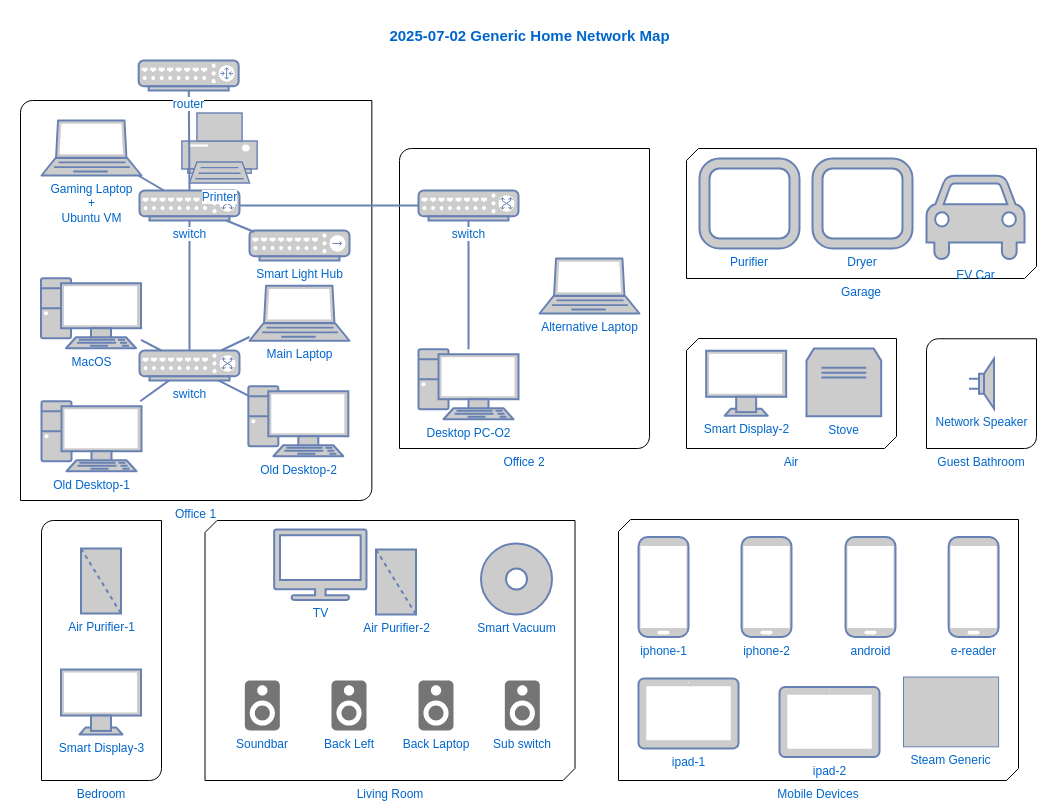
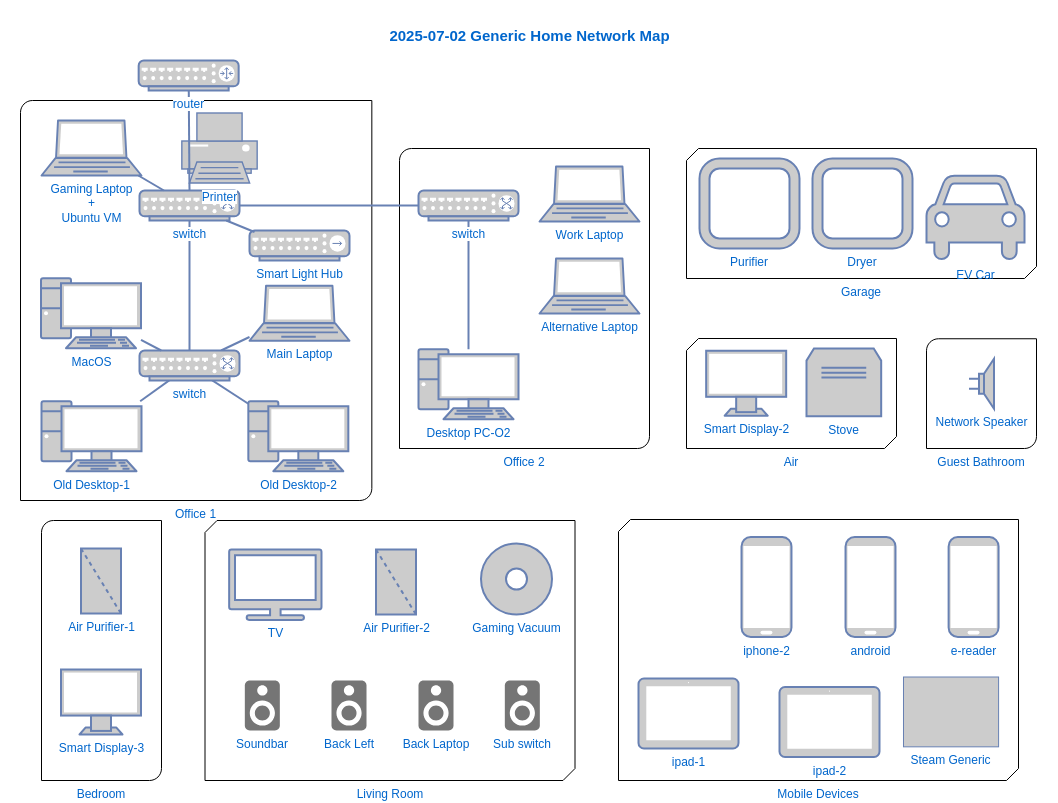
  <mxCell id="0" />
  <mxCell id="1" parent="0" />
  <mxCell id="2" value="&lt;div&gt;Office 1&lt;/div&gt;" style="verticalLabelPosition=bottom;verticalAlign=top;html=1;shape=mxgraph.basic.diag_round_rect;dx=6;whiteSpace=wrap;fontColor=#0066CC;" parent="1" vertex="1"><mxGeometry x="20" y="100" width="351.33" height="400" as="geometry" /></mxCell>
  <mxCell id="3" value="&lt;div&gt;Office 2&lt;/div&gt;" style="verticalLabelPosition=bottom;verticalAlign=top;html=1;shape=mxgraph.basic.diag_round_rect;dx=6;whiteSpace=wrap;fontColor=#0066CC;" parent="1" vertex="1"><mxGeometry x="399" y="148" width="250" height="300" as="geometry" /></mxCell>
  <mxCell id="4" value="Mobile Devices" style="verticalLabelPosition=bottom;verticalAlign=top;html=1;shape=mxgraph.basic.diag_snip_rect;dx=6;whiteSpace=wrap;fontColor=#0066CC;" parent="1" vertex="1"><mxGeometry x="618" y="519" width="400" height="261" as="geometry" /></mxCell>
  <mxCell id="5" value="Air" style="verticalLabelPosition=bottom;verticalAlign=top;html=1;shape=mxgraph.basic.diag_snip_rect;dx=6;whiteSpace=wrap;fontColor=#0066CC;" parent="1" vertex="1"><mxGeometry x="686" y="338" width="210" height="110" as="geometry" /></mxCell>
  <mxCell id="6" value="Living Room" style="verticalLabelPosition=bottom;verticalAlign=top;html=1;shape=mxgraph.basic.diag_snip_rect;dx=6;whiteSpace=wrap;fontColor=#0066CC;" parent="1" vertex="1"><mxGeometry x="204.5" y="520" width="370" height="260" as="geometry" /></mxCell>
  <mxCell id="7" value="Garage" style="verticalLabelPosition=bottom;verticalAlign=top;html=1;shape=mxgraph.basic.diag_snip_rect;dx=6;whiteSpace=wrap;fontColor=#0066CC;" parent="1" vertex="1"><mxGeometry x="686" y="148" width="350" height="130" as="geometry" /></mxCell>
  <mxCell id="8" style="edgeStyle=none;html=1;labelBackgroundColor=none;endArrow=none;strokeWidth=2;fontFamily=Verdana;fontSize=28;fontColor=#0066CC;rounded=0;strokeColor=#6881B3;exitX=0.496;exitY=0.519;exitDx=0;exitDy=0;exitPerimeter=0;" parent="1" source="58" target="14" edge="1"><mxGeometry relative="1" as="geometry" /></mxCell>
  <mxCell id="9" style="edgeStyle=none;html=1;labelBackgroundColor=none;endArrow=none;strokeWidth=2;fontFamily=Verdana;fontSize=28;fontColor=#0066CC;rounded=0;strokeColor=#6881B3;" parent="1" source="58" target="57" edge="1"><mxGeometry relative="1" as="geometry"><mxPoint x="190" y="307.75" as="targetPoint" /></mxGeometry></mxCell>
  <mxCell id="10" style="edgeStyle=none;html=1;labelBackgroundColor=none;endArrow=none;strokeWidth=2;fontFamily=Verdana;fontSize=28;fontColor=#0066CC;rounded=0;strokeColor=#6881B3;entryX=0;entryY=0.5;entryDx=0;entryDy=0;entryPerimeter=0;" parent="1" source="13" target="19" edge="1"><mxGeometry relative="1" as="geometry"><mxPoint x="498.5" y="219.688" as="targetPoint" /></mxGeometry></mxCell>
  <mxCell id="11" style="edgeStyle=none;html=1;labelBackgroundColor=none;endArrow=none;strokeWidth=2;fontFamily=Verdana;fontSize=28;fontColor=#0066CC;rounded=0;strokeColor=#6881B3;exitX=0.508;exitY=0.519;exitDx=0;exitDy=0;exitPerimeter=0;" parent="1" source="58" target="16" edge="1"><mxGeometry relative="1" as="geometry" /></mxCell>
  <mxCell id="12" value="" style="edgeStyle=orthogonalEdgeStyle;rounded=0;orthogonalLoop=1;jettySize=auto;html=1;strokeWidth=2;strokeColor=#6881B3;endArrow=none;endFill=0;" parent="1" source="13" target="58" edge="1"><mxGeometry relative="1" as="geometry" /></mxCell>
  <mxCell id="13" value="switch" style="fontColor=#0066CC;verticalAlign=top;verticalLabelPosition=bottom;labelPosition=center;align=center;html=1;fillColor=#CCCCCC;strokeColor=#6881B3;gradientColor=none;gradientDirection=north;strokeWidth=2;shape=mxgraph.networks.switch;rounded=1;shadow=0;comic=0;labelBackgroundColor=#ffffff;" parent="1" vertex="1"><mxGeometry x="139" y="190" width="100" height="30" as="geometry" /></mxCell>
  <mxCell id="14" value="Old Desktop-1" style="fontColor=#0066CC;verticalAlign=top;verticalLabelPosition=bottom;labelPosition=center;align=center;html=1;fillColor=#CCCCCC;strokeColor=#6881B3;gradientColor=none;gradientDirection=north;strokeWidth=2;shape=mxgraph.networks.pc;rounded=1;shadow=0;comic=0;labelBackgroundColor=#ffffff;" parent="1" vertex="1"><mxGeometry x="41" y="400.75" width="100" height="70" as="geometry" /></mxCell>
  <mxCell id="15" value="MacOS" style="fontColor=#0066CC;verticalAlign=top;verticalLabelPosition=bottom;labelPosition=center;align=center;html=1;fillColor=#CCCCCC;strokeColor=#6881B3;gradientColor=none;gradientDirection=north;strokeWidth=2;shape=mxgraph.networks.pc;rounded=1;shadow=0;comic=0;labelBackgroundColor=#ffffff;" parent="1" vertex="1"><mxGeometry x="40.5" y="277.75" width="100" height="70" as="geometry" /></mxCell>
- <mxCell id="16" value="Old Desktop-2" style="fontColor=#0066CC;verticalAlign=top;verticalLabelPosition=bottom;labelPosition=center;align=center;html=1;fillColor=#CCCCCC;strokeColor=#6881B3;gradientColor=none;gradientDirection=north;strokeWidth=2;shape=mxgraph.networks.pc;rounded=1;shadow=0;comic=0;labelBackgroundColor=#ffffff;" parent="1" vertex="1"><mxGeometry x="247.83" y="385.75" width="100" height="70" as="geometry" /></mxCell>
+ <mxCell id="16" value="Old Desktop-2" style="fontColor=#0066CC;verticalAlign=top;verticalLabelPosition=bottom;labelPosition=center;align=center;html=1;fillColor=#CCCCCC;strokeColor=#6881B3;gradientColor=none;gradientDirection=north;strokeWidth=2;shape=mxgraph.networks.pc;rounded=1;shadow=0;comic=0;labelBackgroundColor=#ffffff;" parent="1" vertex="1"><mxGeometry x="247.83" y="400.75" width="100" height="70" as="geometry" /></mxCell>
  <mxCell id="17" value="Printer" style="fontColor=#0066CC;verticalAlign=top;verticalLabelPosition=bottom;labelPosition=center;align=center;html=1;fillColor=#CCCCCC;strokeColor=#6881B3;gradientColor=none;gradientDirection=north;strokeWidth=2;shape=mxgraph.networks.printer;rounded=1;shadow=0;comic=0;labelBackgroundColor=#ffffff;" parent="1" vertex="1"><mxGeometry x="181.34" y="112.5" width="75.32" height="70" as="geometry" /></mxCell>
  <mxCell id="18" style="edgeStyle=none;html=1;labelBackgroundColor=none;endArrow=none;strokeWidth=2;fontFamily=Verdana;fontSize=28;fontColor=#0066CC;rounded=0;strokeColor=#6881B3;" parent="1" source="19" target="20" edge="1"><mxGeometry relative="1" as="geometry" /></mxCell>
  <mxCell id="19" value="switch" style="fontColor=#0066CC;verticalAlign=top;verticalLabelPosition=bottom;labelPosition=center;align=center;html=1;fillColor=#CCCCCC;strokeColor=#6881B3;gradientColor=none;gradientDirection=north;strokeWidth=2;shape=mxgraph.networks.switch;rounded=1;shadow=0;comic=0;labelBackgroundColor=#ffffff;" parent="1" vertex="1"><mxGeometry x="418" y="190" width="100" height="30" as="geometry" /></mxCell>
  <mxCell id="20" value="Desktop PC-O2" style="fontColor=#0066CC;verticalAlign=top;verticalLabelPosition=bottom;labelPosition=center;align=center;html=1;fillColor=#CCCCCC;strokeColor=#6881B3;gradientColor=none;gradientDirection=north;strokeWidth=2;shape=mxgraph.networks.pc;rounded=1;shadow=0;comic=0;labelBackgroundColor=#ffffff;" parent="1" vertex="1"><mxGeometry x="418" y="348.75" width="100" height="70" as="geometry" /></mxCell>
  <mxCell id="21" value="" style="rounded=0;orthogonalLoop=1;jettySize=auto;html=1;entryX=0.5;entryY=0;entryDx=0;entryDy=0;entryPerimeter=0;strokeWidth=2;strokeColor=#6881B3;endArrow=none;startFill=0;fontColor=#0066CC;" parent="1" source="22" target="13" edge="1"><mxGeometry relative="1" as="geometry" /></mxCell>
  <mxCell id="22" value="router" style="fontColor=#0066CC;verticalAlign=top;verticalLabelPosition=bottom;labelPosition=center;align=center;html=1;fillColor=#CCCCCC;strokeColor=#6881B3;gradientColor=none;gradientDirection=north;strokeWidth=2;shape=mxgraph.networks.router;rounded=1;shadow=0;comic=0;labelBackgroundColor=#ffffff;" parent="1" vertex="1"><mxGeometry x="138.16" y="60" width="100" height="30" as="geometry" /></mxCell>
- <mxCell id="23" value="iphone-1" style="fontColor=#0066CC;verticalAlign=top;verticalLabelPosition=bottom;labelPosition=center;align=center;html=1;outlineConnect=0;fillColor=#CCCCCC;strokeColor=#6881B3;gradientColor=none;gradientDirection=north;strokeWidth=2;shape=mxgraph.networks.mobile;" parent="1" vertex="1"><mxGeometry x="638" y="536.5" width="50" height="100" as="geometry" /></mxCell>
  <mxCell id="24" value="iphone-2&lt;div&gt;&lt;br&gt;&lt;/div&gt;" style="fontColor=#0066CC;verticalAlign=top;verticalLabelPosition=bottom;labelPosition=center;align=center;html=1;outlineConnect=0;fillColor=#CCCCCC;strokeColor=#6881B3;gradientColor=none;gradientDirection=north;strokeWidth=2;shape=mxgraph.networks.mobile;" parent="1" vertex="1"><mxGeometry x="741" y="536.5" width="50" height="100" as="geometry" /></mxCell>
  <mxCell id="25" value="android&lt;div&gt;&lt;br&gt;&lt;/div&gt;" style="fontColor=#0066CC;verticalAlign=top;verticalLabelPosition=bottom;labelPosition=center;align=center;html=1;outlineConnect=0;fillColor=#CCCCCC;strokeColor=#6881B3;gradientColor=none;gradientDirection=north;strokeWidth=2;shape=mxgraph.networks.mobile;" parent="1" vertex="1"><mxGeometry x="845" y="536.5" width="50" height="100" as="geometry" /></mxCell>
  <mxCell id="26" value="e-reader" style="fontColor=#0066CC;verticalAlign=top;verticalLabelPosition=bottom;labelPosition=center;align=center;html=1;outlineConnect=0;fillColor=#CCCCCC;strokeColor=#6881B3;gradientColor=none;gradientDirection=north;strokeWidth=2;shape=mxgraph.networks.mobile;" parent="1" vertex="1"><mxGeometry x="948.09" y="536.5" width="50" height="100" as="geometry" /></mxCell>
  <mxCell id="27" value="ipad-1" style="fontColor=#0066CC;verticalAlign=top;verticalLabelPosition=bottom;labelPosition=center;align=center;html=1;outlineConnect=0;fillColor=#CCCCCC;strokeColor=#6881B3;gradientColor=none;gradientDirection=north;strokeWidth=2;shape=mxgraph.networks.tablet;" parent="1" vertex="1"><mxGeometry x="638" y="678" width="100" height="70" as="geometry" /></mxCell>
  <mxCell id="28" value="ipad-2" style="fontColor=#0066CC;verticalAlign=top;verticalLabelPosition=bottom;labelPosition=center;align=center;html=1;outlineConnect=0;fillColor=#CCCCCC;strokeColor=#6881B3;gradientColor=none;gradientDirection=north;strokeWidth=2;shape=mxgraph.networks.tablet;" parent="1" vertex="1"><mxGeometry x="779" y="686.5" width="100" height="70" as="geometry" /></mxCell>
- <mxCell id="29" value="TV" style="sketch=0;pointerEvents=1;shadow=0;dashed=0;html=1;strokeColor=#6881B3;fillColor=#CCCCCC;labelPosition=center;verticalLabelPosition=bottom;verticalAlign=top;outlineConnect=0;align=center;shape=mxgraph.office.devices.tv;fontColor=#0066CC;strokeWidth=2;" parent="1" vertex="1"><mxGeometry x="273.66" y="529" width="92.33" height="70.42" as="geometry" /></mxCell>
+ <mxCell id="29" value="TV" style="sketch=0;pointerEvents=1;shadow=0;dashed=0;html=1;strokeColor=#6881B3;fillColor=#CCCCCC;labelPosition=center;verticalLabelPosition=bottom;verticalAlign=top;outlineConnect=0;align=center;shape=mxgraph.office.devices.tv;fontColor=#0066CC;strokeWidth=2;" parent="1" vertex="1"><mxGeometry x="228.66" y="549" width="92.33" height="70.42" as="geometry" /></mxCell>
  <mxCell id="30" value="EV Car" style="shape=mxgraph.signs.transportation.car_4;html=1;pointerEvents=1;fillColor=#CCCCCC;strokeColor=#6881B3;verticalLabelPosition=bottom;verticalAlign=top;align=center;fontColor=#0066CC;strokeWidth=2;" parent="1" vertex="1"><mxGeometry x="926" y="175.25" width="98" height="86" as="geometry" /></mxCell>
  <mxCell id="31" value="Back Left" style="fillColor=#ffffff;strokeColor=none;shadow=0;strokeWidth=1;rounded=1;absoluteArcSize=1;arcSize=2;labelPosition=center;verticalLabelPosition=middle;align=center;verticalAlign=bottom;spacingLeft=0;fontColor=#0066CC;fontSize=12;whiteSpace=wrap;spacingBottom=2;html=1;" parent="1" vertex="1"><mxGeometry x="313.5" y="670" width="70" height="85" as="geometry" /></mxCell>
  <mxCell id="32" value="" style="sketch=0;dashed=0;connectable=0;html=1;fillColor=#757575;strokeColor=none;shape=mxgraph.gcp2.speaker;part=1;fontColor=#0066CC;" parent="31" vertex="1"><mxGeometry x="0.5" width="35" height="50" relative="1" as="geometry"><mxPoint x="-17.5" y="10" as="offset" /></mxGeometry></mxCell>
  <mxCell id="33" value="Soundbar" style="fillColor=#ffffff;strokeColor=none;shadow=0;strokeWidth=1;rounded=1;absoluteArcSize=1;arcSize=2;labelPosition=center;verticalLabelPosition=middle;align=center;verticalAlign=bottom;spacingLeft=0;fontColor=#0066CC;fontSize=12;whiteSpace=wrap;spacingBottom=2;html=1;" parent="1" vertex="1"><mxGeometry x="226.83" y="670" width="70" height="85" as="geometry" /></mxCell>
  <mxCell id="34" value="" style="sketch=0;dashed=0;connectable=0;html=1;fillColor=#757575;strokeColor=none;shape=mxgraph.gcp2.speaker;part=1;fontColor=#0066CC;" parent="33" vertex="1"><mxGeometry x="0.5" width="35" height="50" relative="1" as="geometry"><mxPoint x="-17.5" y="10" as="offset" /></mxGeometry></mxCell>
  <mxCell id="35" value="Back Laptop" style="fillColor=#ffffff;strokeColor=none;shadow=0;strokeWidth=1;rounded=1;absoluteArcSize=1;arcSize=2;labelPosition=center;verticalLabelPosition=middle;align=center;verticalAlign=bottom;spacingLeft=0;fontColor=#0066CC;fontSize=12;whiteSpace=wrap;spacingBottom=2;html=1;" parent="1" vertex="1"><mxGeometry x="400.5" y="670" width="70" height="85" as="geometry" /></mxCell>
  <mxCell id="36" value="" style="sketch=0;dashed=0;connectable=0;html=1;fillColor=#757575;strokeColor=none;shape=mxgraph.gcp2.speaker;part=1;fontColor=#0066CC;" parent="35" vertex="1"><mxGeometry x="0.5" width="35" height="50" relative="1" as="geometry"><mxPoint x="-17.5" y="10" as="offset" /></mxGeometry></mxCell>
  <mxCell id="37" value="Sub switch" style="fillColor=#ffffff;strokeColor=none;shadow=0;strokeWidth=1;rounded=1;absoluteArcSize=1;arcSize=2;labelPosition=center;verticalLabelPosition=middle;align=center;verticalAlign=bottom;spacingLeft=0;fontColor=#0066CC;fontSize=12;whiteSpace=wrap;spacingBottom=2;html=1;" parent="1" vertex="1"><mxGeometry x="486.83" y="670" width="70" height="85" as="geometry" /></mxCell>
  <mxCell id="38" value="" style="sketch=0;dashed=0;connectable=0;html=1;fillColor=#757575;strokeColor=none;shape=mxgraph.gcp2.speaker;part=1;fontColor=#0066CC;" parent="37" vertex="1"><mxGeometry x="0.5" width="35" height="50" relative="1" as="geometry"><mxPoint x="-17.5" y="10" as="offset" /></mxGeometry></mxCell>
  <mxCell id="39" value="Alternative Laptop" style="fontColor=#0066CC;verticalAlign=top;verticalLabelPosition=bottom;labelPosition=center;align=center;html=1;outlineConnect=0;fillColor=#CCCCCC;strokeColor=#6881B3;gradientColor=none;gradientDirection=north;strokeWidth=2;shape=mxgraph.networks.laptop;" parent="1" vertex="1"><mxGeometry x="539" y="258" width="100" height="55" as="geometry" /></mxCell>
  <mxCell id="40" value="Smart Display-2" style="fontColor=#0066CC;verticalAlign=top;verticalLabelPosition=bottom;labelPosition=center;align=center;html=1;outlineConnect=0;fillColor=#CCCCCC;strokeColor=#6881B3;gradientColor=none;gradientDirection=north;strokeWidth=2;shape=mxgraph.networks.monitor;" parent="1" vertex="1"><mxGeometry x="705.67" y="350.25" width="80" height="65" as="geometry" /></mxCell>
  <mxCell id="41" value="Stove" style="shape=mxgraph.pid.driers.drying_oven,_drying_chamber,_shelf_dryer;html=1;pointerEvents=1;align=center;verticalLabelPosition=bottom;verticalAlign=top;dashed=0;fontColor=#0066CC;strokeWidth=2;strokeColor=#6881B3;fillColor=#CCCCCC;" parent="1" vertex="1"><mxGeometry x="806" y="348" width="74.68" height="67.75" as="geometry" /></mxCell>
- <mxCell id="42" value="Smart Vacuum" style="verticalLabelPosition=bottom;verticalAlign=top;html=1;shape=mxgraph.basic.donut;dx=25;fontColor=#0066CC;strokeWidth=2;strokeColor=#6881B3;fillColor=#CCCCCC;" parent="1" vertex="1"><mxGeometry x="480.5" y="543" width="71" height="71" as="geometry" /></mxCell>
+ <mxCell id="42" value="Gaming Vacuum" style="verticalLabelPosition=bottom;verticalAlign=top;html=1;shape=mxgraph.basic.donut;dx=25;fontColor=#0066CC;strokeWidth=2;strokeColor=#6881B3;fillColor=#CCCCCC;" parent="1" vertex="1"><mxGeometry x="480.5" y="543" width="71" height="71" as="geometry" /></mxCell>
  <mxCell id="43" value="Steam Generic" style="shape=mxgraph.networks2.icon;aspect=fixed;fillColor=#CCCCCC;strokeColor=#6881B3;gradientColor=none;network2IconShadow=1;network2bgFillColor=none;network2Icon=mxgraph.networks2.gamepad;network2IconXOffset=0.0;network2IconYOffset=0.002;network2IconW=1.002;network2IconH=0.736;labelPosition=center;verticalLabelPosition=bottom;align=center;verticalAlign=top;fontColor=#0066CC;" parent="1" vertex="1"><mxGeometry x="902.99" y="676.5" width="95.1" height="69.83" as="geometry" /></mxCell>
  <mxCell id="44" value="Guest Bathroom" style="verticalLabelPosition=bottom;verticalAlign=top;html=1;shape=mxgraph.basic.diag_round_rect;dx=6;whiteSpace=wrap;fontColor=#0066CC;" parent="1" vertex="1"><mxGeometry x="926" y="338.25" width="110" height="109.75" as="geometry" /></mxCell>
  <mxCell id="45" value="Network Speaker" style="pointerEvents=1;verticalLabelPosition=bottom;shadow=0;dashed=0;align=center;html=1;verticalAlign=top;shape=mxgraph.electrical.electro-mechanical.loudspeaker;fontColor=#0066CC;strokeWidth=2;strokeColor=#6881B3;fillColor=#CCCCCC;" parent="1" vertex="1"><mxGeometry x="968.5" y="358.25" width="25" height="50" as="geometry" /></mxCell>
+ <mxCell id="46" value="Work Laptop" style="fontColor=#0066CC;verticalAlign=top;verticalLabelPosition=bottom;labelPosition=center;align=center;html=1;outlineConnect=0;fillColor=#CCCCCC;strokeColor=#6881B3;gradientColor=none;gradientDirection=north;strokeWidth=2;shape=mxgraph.networks.laptop;" parent="1" vertex="1"><mxGeometry x="539" y="166" width="100" height="55" as="geometry" /></mxCell>
  <mxCell id="47" value="&lt;div&gt;Bedroom&lt;/div&gt;" style="verticalLabelPosition=bottom;verticalAlign=top;html=1;shape=mxgraph.basic.diag_round_rect;dx=6;whiteSpace=wrap;fontColor=#0066CC;" parent="1" vertex="1"><mxGeometry x="41" y="520" width="120" height="260" as="geometry" /></mxCell>
  <mxCell id="48" value="Smart Display-3" style="fontColor=#0066CC;verticalAlign=top;verticalLabelPosition=bottom;labelPosition=center;align=center;html=1;outlineConnect=0;fillColor=#CCCCCC;strokeColor=#6881B3;gradientColor=none;gradientDirection=north;strokeWidth=2;shape=mxgraph.networks.monitor;" parent="1" vertex="1"><mxGeometry x="60.5" y="669" width="80" height="65" as="geometry" /></mxCell>
  <mxCell id="49" value="Gaming Laptop&lt;br&gt;+&lt;br&gt;Ubuntu VM" style="fontColor=#0066CC;verticalAlign=top;verticalLabelPosition=bottom;labelPosition=center;align=center;html=1;outlineConnect=0;fillColor=#CCCCCC;strokeColor=#6881B3;gradientColor=none;gradientDirection=north;strokeWidth=2;shape=mxgraph.networks.laptop;" parent="1" vertex="1"><mxGeometry x="41" y="120" width="100" height="55" as="geometry" /></mxCell>
  <mxCell id="50" value="Smart Light Hub" style="fontColor=#0066CC;verticalAlign=top;verticalLabelPosition=bottom;labelPosition=center;align=center;html=1;outlineConnect=0;fillColor=#CCCCCC;strokeColor=#6881B3;gradientColor=none;gradientDirection=north;strokeWidth=2;shape=mxgraph.networks.hub;" parent="1" vertex="1"><mxGeometry x="249" y="230" width="100" height="30" as="geometry" /></mxCell>
  <mxCell id="51" style="edgeStyle=none;html=1;labelBackgroundColor=none;endArrow=none;strokeWidth=2;fontFamily=Verdana;fontSize=28;fontColor=#0066CC;rounded=0;strokeColor=#6881B3;entryX=0.05;entryY=0.05;entryDx=0;entryDy=0;entryPerimeter=0;" parent="1" source="13" target="50" edge="1"><mxGeometry relative="1" as="geometry"><mxPoint x="290" y="288" as="sourcePoint" /><mxPoint x="290" y="345" as="targetPoint" /></mxGeometry></mxCell>
  <mxCell id="52" value="Purifier" style="verticalLabelPosition=bottom;verticalAlign=top;html=1;shape=mxgraph.basic.rounded_frame;dx=10;whiteSpace=wrap;fontColor=#0066CC;strokeWidth=2;strokeColor=#6881B3;fillColor=#CCCCCC;" parent="1" vertex="1"><mxGeometry x="699" y="158" width="100" height="90" as="geometry" /></mxCell>
  <mxCell id="53" value="Dryer" style="verticalLabelPosition=bottom;verticalAlign=top;html=1;shape=mxgraph.basic.rounded_frame;dx=10;whiteSpace=wrap;fontColor=#0066CC;strokeWidth=2;strokeColor=#6881B3;fillColor=#CCCCCC;" parent="1" vertex="1"><mxGeometry x="812" y="158" width="100" height="90" as="geometry" /></mxCell>
  <mxCell id="54" value="Air Purifier-1" style="verticalLabelPosition=bottom;outlineConnect=0;align=center;dashed=0;html=1;verticalAlign=top;shape=mxgraph.pid.misc.air_filter;fontColor=#0066CC;strokeColor=#6881B3;strokeWidth=2;fillColor=#CCCCCC;" parent="1" vertex="1"><mxGeometry x="80.5" y="548" width="40" height="65" as="geometry" /></mxCell>
  <mxCell id="55" value="Air Purifier-2" style="verticalLabelPosition=bottom;outlineConnect=0;align=center;dashed=0;html=1;verticalAlign=top;shape=mxgraph.pid.misc.air_filter;fontColor=#0066CC;strokeWidth=2;strokeColor=#6881B3;fillColor=#CCCCCC;" parent="1" vertex="1"><mxGeometry x="375.5" y="549" width="40" height="65" as="geometry" /></mxCell>
  <mxCell id="56" value="2025-07-02 Generic Home Network Map" style="text;strokeColor=none;align=center;fillColor=none;html=1;verticalAlign=middle;whiteSpace=wrap;rounded=0;fontStyle=1;fontSize=15;fontColor=#0066CC;" parent="1" vertex="1"><mxGeometry x="35" y="20" width="989" height="30" as="geometry" /></mxCell>
  <mxCell id="57" value="Main Laptop" style="fontColor=#0066CC;verticalAlign=top;verticalLabelPosition=bottom;labelPosition=center;align=center;html=1;outlineConnect=0;fillColor=#CCCCCC;strokeColor=#6881B3;gradientColor=none;gradientDirection=north;strokeWidth=2;shape=mxgraph.networks.laptop;" parent="1" vertex="1"><mxGeometry x="249" y="285.25" width="100" height="55" as="geometry" /></mxCell>
  <mxCell id="58" value="switch" style="fontColor=#0066CC;verticalAlign=top;verticalLabelPosition=bottom;labelPosition=center;align=center;html=1;fillColor=#CCCCCC;strokeColor=#6881B3;gradientColor=none;gradientDirection=north;strokeWidth=2;shape=mxgraph.networks.switch;rounded=1;shadow=0;comic=0;labelBackgroundColor=#ffffff;" parent="1" vertex="1"><mxGeometry x="139" y="350" width="100" height="30" as="geometry" /></mxCell>
  <mxCell id="59" style="edgeStyle=none;html=1;labelBackgroundColor=none;endArrow=none;strokeWidth=2;fontFamily=Verdana;fontSize=28;fontColor=#0066CC;rounded=0;strokeColor=#6881B3;" parent="1" source="49" target="13" edge="1"><mxGeometry relative="1" as="geometry"><mxPoint x="213" y="280" as="sourcePoint" /><mxPoint x="159" y="220" as="targetPoint" /></mxGeometry></mxCell>
  <mxCell id="60" style="edgeStyle=none;html=1;labelBackgroundColor=none;endArrow=none;strokeWidth=2;fontFamily=Verdana;fontSize=28;fontColor=#0066CC;rounded=0;strokeColor=#6881B3;" parent="1" source="15" target="58" edge="1"><mxGeometry relative="1" as="geometry"><mxPoint x="120.5" y="340.5" as="sourcePoint" /><mxPoint x="150.5" y="354.5" as="targetPoint" /></mxGeometry></mxCell>
